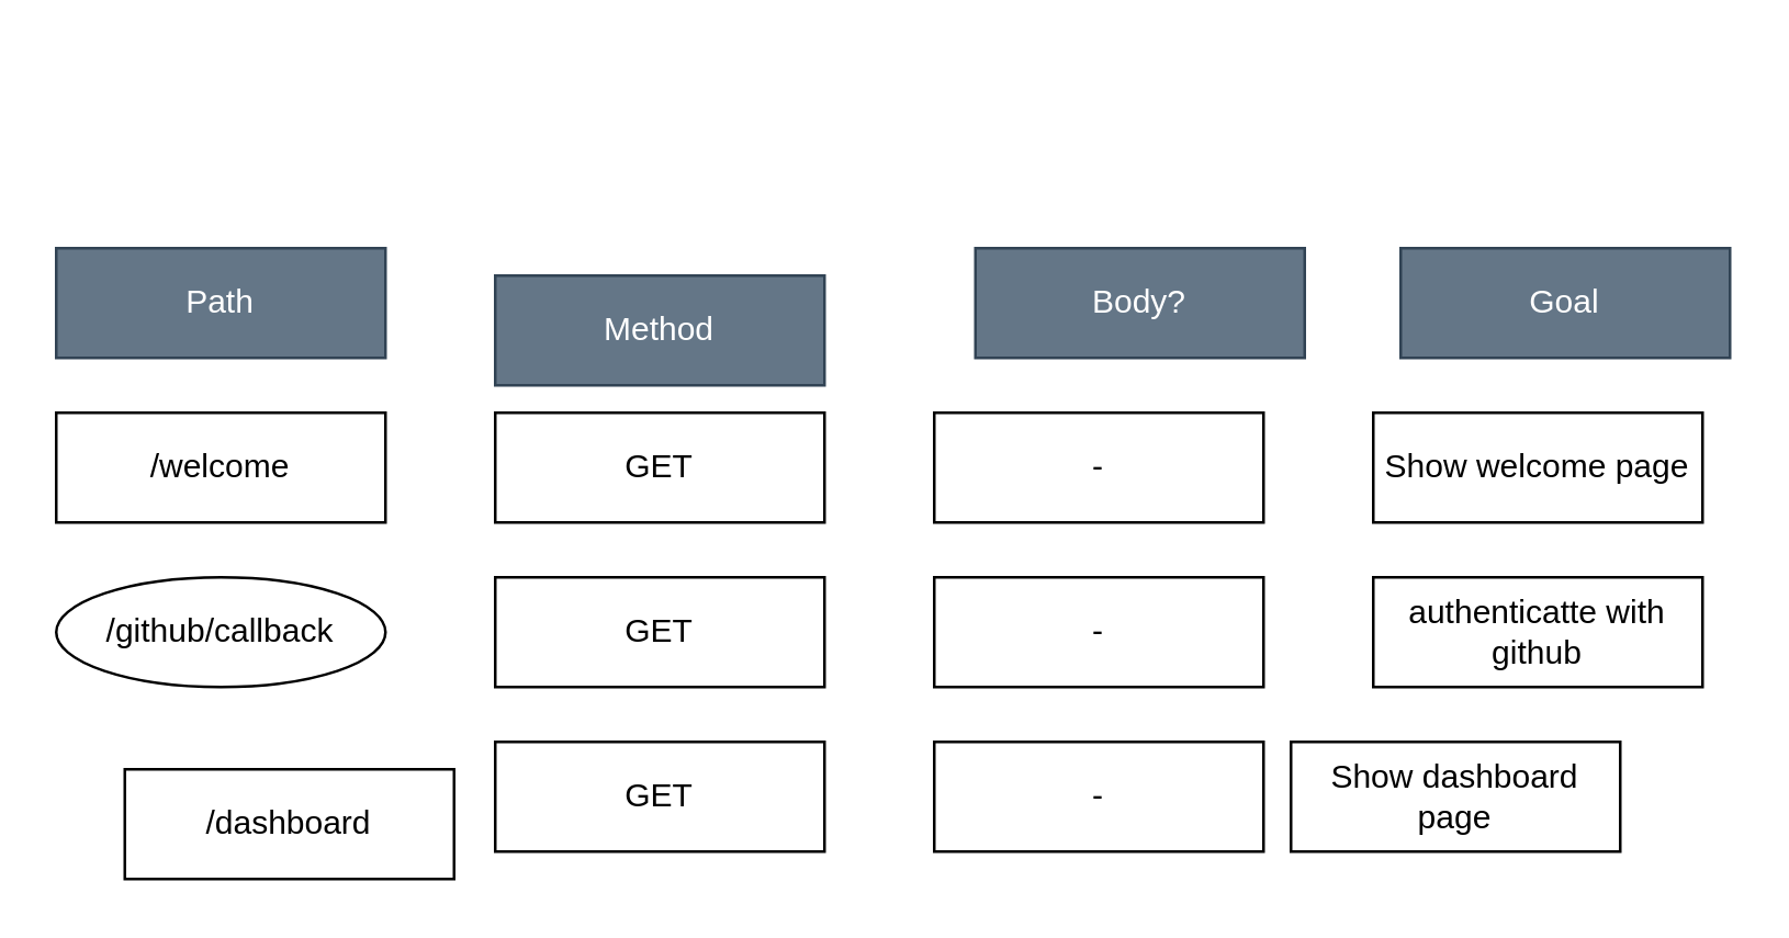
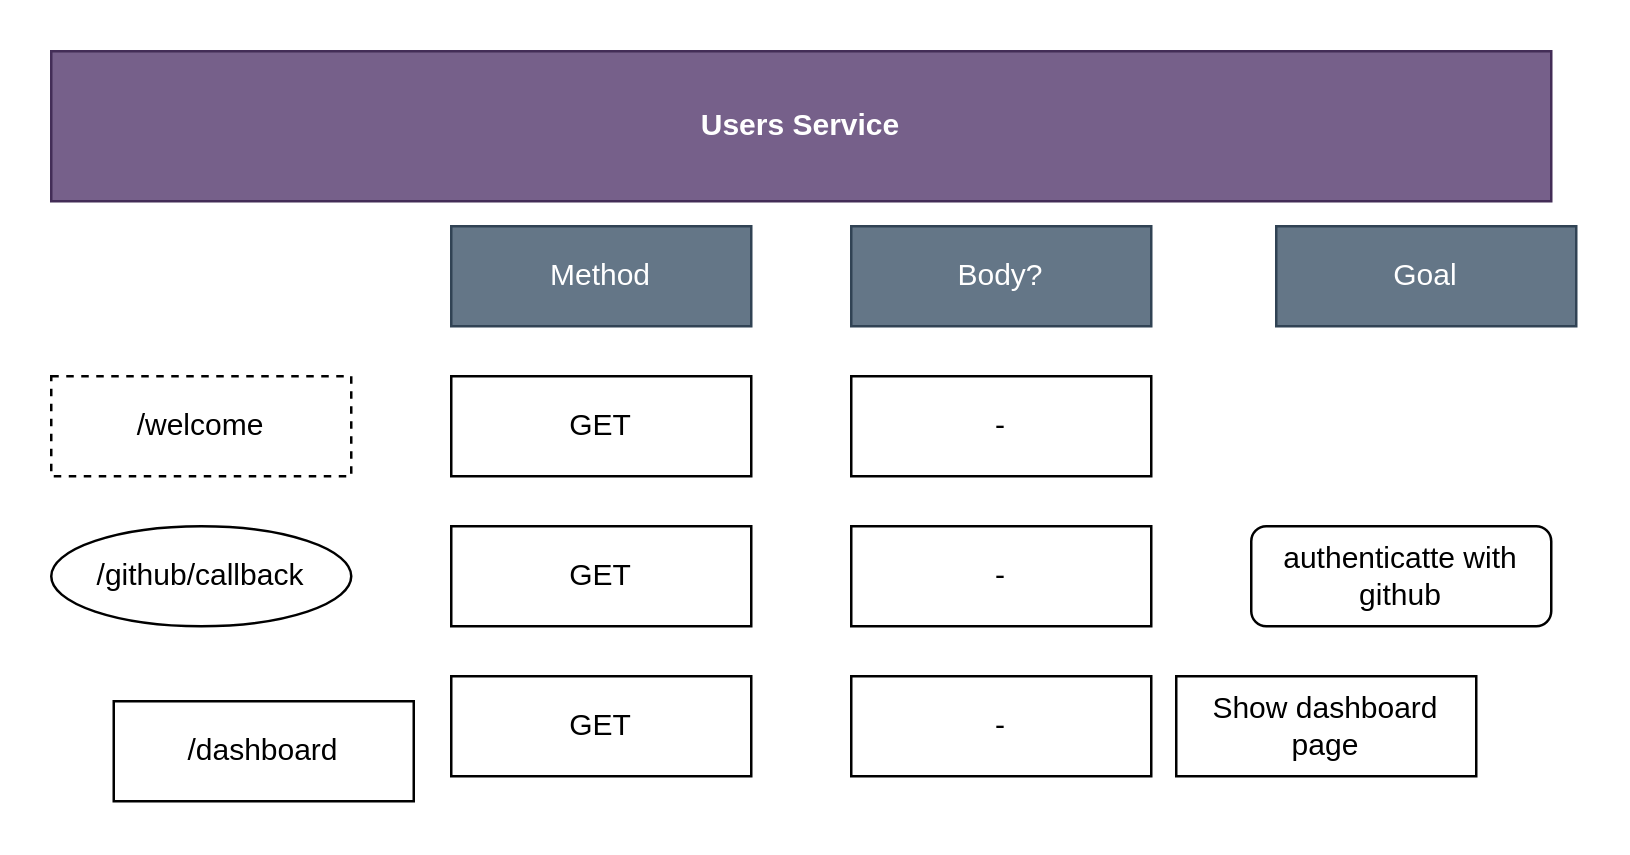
  <mxCell id="0" />
  <mxCell id="1" parent="0" />
- <mxCell id="3" value="Path" style="rounded=0;whiteSpace=wrap;html=1;fillColor=#647687;strokeColor=#314354;fontColor=#ffffff;" vertex="1" parent="1"><mxGeometry x="20" y="90" width="120" height="40" as="geometry" /></mxCell>
- <mxCell id="4" value="Method" style="rounded=0;whiteSpace=wrap;html=1;fillColor=#647687;strokeColor=#314354;fontColor=#ffffff;" vertex="1" parent="1"><mxGeometry x="180" y="100" width="120" height="40" as="geometry" /></mxCell>
- <mxCell id="5" value="Body?" style="rounded=0;whiteSpace=wrap;html=1;fillColor=#647687;strokeColor=#314354;fontColor=#ffffff;" vertex="1" parent="1"><mxGeometry x="355" y="90" width="120" height="40" as="geometry" /></mxCell>
+ <mxCell id="2" value="&lt;b&gt;Users Service&lt;/b&gt;" style="rounded=0;whiteSpace=wrap;html=1;fillColor=#76608a;strokeColor=#432D57;fontColor=#ffffff;" parent="1" vertex="1"><mxGeometry x="20" y="20" width="600" height="60" as="geometry" /></mxCell>
+ <mxCell id="4" value="Method" style="rounded=0;whiteSpace=wrap;html=1;fillColor=#647687;strokeColor=#314354;fontColor=#ffffff;" vertex="1" parent="1"><mxGeometry x="180" y="90" width="120" height="40" as="geometry" /></mxCell>
+ <mxCell id="5" value="Body?" style="rounded=0;whiteSpace=wrap;html=1;fillColor=#647687;strokeColor=#314354;fontColor=#ffffff;" vertex="1" parent="1"><mxGeometry x="340" y="90" width="120" height="40" as="geometry" /></mxCell>
  <mxCell id="6" value="Goal" style="rounded=0;whiteSpace=wrap;html=1;fillColor=#647687;strokeColor=#314354;fontColor=#ffffff;" vertex="1" parent="1"><mxGeometry x="510" y="90" width="120" height="40" as="geometry" /></mxCell>
- <mxCell id="7" value="/welcome" style="rounded=0;whiteSpace=wrap;html=1;" vertex="1" parent="1"><mxGeometry x="20" y="150" width="120" height="40" as="geometry" /></mxCell>
+ <mxCell id="7" value="/welcome" style="rounded=0;whiteSpace=wrap;html=1;dashed=1;" vertex="1" parent="1"><mxGeometry x="20" y="150" width="120" height="40" as="geometry" /></mxCell>
  <mxCell id="8" value="GET" style="whiteSpace=wrap;html=1;" vertex="1" parent="1"><mxGeometry x="180" y="150" width="120" height="40" as="geometry" /></mxCell>
  <mxCell id="9" value="-" style="rounded=0;whiteSpace=wrap;html=1;" vertex="1" parent="1"><mxGeometry x="340" y="150" width="120" height="40" as="geometry" /></mxCell>
- <mxCell id="10" value="Show welcome page" style="rounded=0;whiteSpace=wrap;html=1;" vertex="1" parent="1"><mxGeometry x="500" y="150" width="120" height="40" as="geometry" /></mxCell>
  <mxCell id="11" value="/github/callback" style="ellipse;whiteSpace=wrap;html=1;" vertex="1" parent="1"><mxGeometry x="20" y="210" width="120" height="40" as="geometry" /></mxCell>
- <mxCell id="12" value="authenticatte with github" style="rounded=0;whiteSpace=wrap;html=1;" vertex="1" parent="1"><mxGeometry x="500" y="210" width="120" height="40" as="geometry" /></mxCell>
+ <mxCell id="12" value="authenticatte with github" style="whiteSpace=wrap;html=1;rounded=1;" vertex="1" parent="1"><mxGeometry x="500" y="210" width="120" height="40" as="geometry" /></mxCell>
  <mxCell id="13" value="GET" style="rounded=0;whiteSpace=wrap;html=1;" vertex="1" parent="1"><mxGeometry x="180" y="210" width="120" height="40" as="geometry" /></mxCell>
  <mxCell id="14" value="-" style="rounded=0;whiteSpace=wrap;html=1;" vertex="1" parent="1"><mxGeometry x="340" y="210" width="120" height="40" as="geometry" /></mxCell>
  <mxCell id="15" value="/dashboard" style="rounded=0;whiteSpace=wrap;html=1;" vertex="1" parent="1"><mxGeometry x="45" y="280" width="120" height="40" as="geometry" /></mxCell>
  <mxCell id="16" value="GET" style="rounded=0;whiteSpace=wrap;html=1;" vertex="1" parent="1"><mxGeometry x="180" y="270" width="120" height="40" as="geometry" /></mxCell>
  <mxCell id="17" value="-" style="rounded=0;whiteSpace=wrap;html=1;" vertex="1" parent="1"><mxGeometry x="340" y="270" width="120" height="40" as="geometry" /></mxCell>
  <mxCell id="18" value="Show dashboard page" style="rounded=0;whiteSpace=wrap;html=1;" vertex="1" parent="1"><mxGeometry x="470" y="270" width="120" height="40" as="geometry" /></mxCell>
